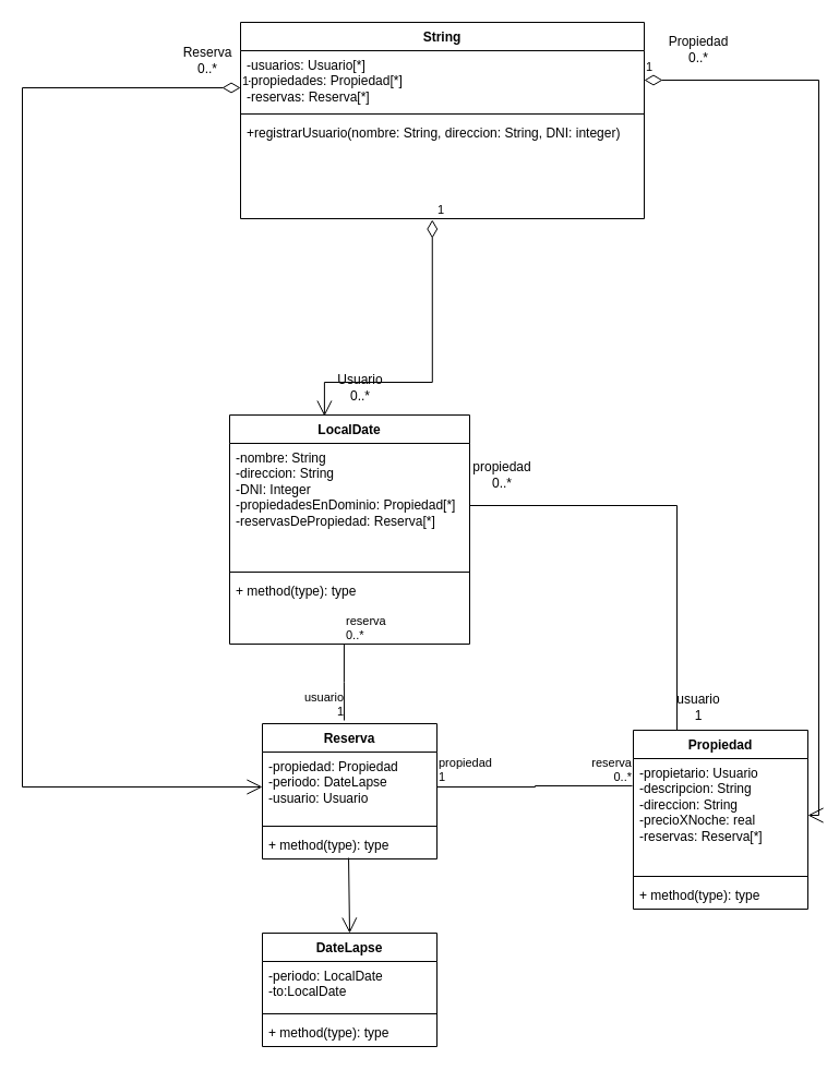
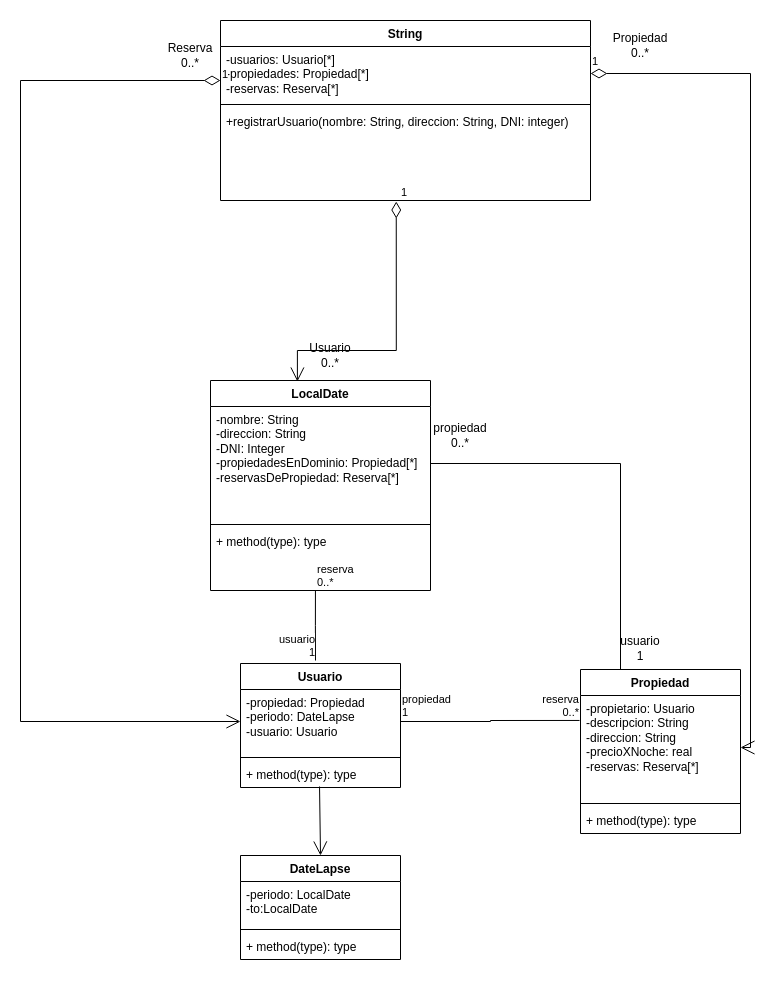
  <mxCell id="0" />
  <mxCell id="1" parent="0" />
  <mxCell id="2" value="LocalDate" style="swimlane;fontStyle=1;align=center;verticalAlign=top;childLayout=stackLayout;horizontal=1;startSize=26;horizontalStack=0;resizeParent=1;resizeParentMax=0;resizeLast=0;collapsible=1;marginBottom=0;whiteSpace=wrap;html=1;" parent="1" vertex="1"><mxGeometry x="210" y="380" width="220" height="210" as="geometry" /></mxCell>
  <mxCell id="3" value="-nombre: String&lt;br&gt;-direccion: String&lt;br&gt;-DNI: Integer&lt;br&gt;-propiedadesEnDominio: Propiedad[*]&amp;nbsp;&lt;br&gt;-reservasDePropiedad: Reserva[*]" style="text;strokeColor=none;fillColor=none;align=left;verticalAlign=top;spacingLeft=4;spacingRight=4;overflow=hidden;rotatable=0;points=[[0,0.5],[1,0.5]];portConstraint=eastwest;whiteSpace=wrap;html=1;" parent="2" vertex="1"><mxGeometry y="26" width="220" height="114" as="geometry" /></mxCell>
  <mxCell id="4" value="" style="line;strokeWidth=1;fillColor=none;align=left;verticalAlign=middle;spacingTop=-1;spacingLeft=3;spacingRight=3;rotatable=0;labelPosition=right;points=[];portConstraint=eastwest;strokeColor=inherit;" parent="2" vertex="1"><mxGeometry y="140" width="220" height="8" as="geometry" /></mxCell>
  <mxCell id="5" value="+ method(type): type" style="text;strokeColor=none;fillColor=none;align=left;verticalAlign=top;spacingLeft=4;spacingRight=4;overflow=hidden;rotatable=0;points=[[0,0.5],[1,0.5]];portConstraint=eastwest;whiteSpace=wrap;html=1;" parent="2" vertex="1"><mxGeometry y="148" width="220" height="62" as="geometry" /></mxCell>
  <mxCell id="6" value="Propiedad" style="swimlane;fontStyle=1;align=center;verticalAlign=top;childLayout=stackLayout;horizontal=1;startSize=26;horizontalStack=0;resizeParent=1;resizeParentMax=0;resizeLast=0;collapsible=1;marginBottom=0;whiteSpace=wrap;html=1;" parent="1" vertex="1"><mxGeometry x="580" y="669" width="160" height="164" as="geometry" /></mxCell>
  <mxCell id="7" value="-propietario: Usuario&lt;br&gt;-descripcion: String&lt;br&gt;-direccion: String&lt;br&gt;-precioXNoche: real&lt;br&gt;-reservas: Reserva[*]" style="text;strokeColor=none;fillColor=none;align=left;verticalAlign=top;spacingLeft=4;spacingRight=4;overflow=hidden;rotatable=0;points=[[0,0.5],[1,0.5]];portConstraint=eastwest;whiteSpace=wrap;html=1;" parent="6" vertex="1"><mxGeometry y="26" width="160" height="104" as="geometry" /></mxCell>
  <mxCell id="8" value="" style="line;strokeWidth=1;fillColor=none;align=left;verticalAlign=middle;spacingTop=-1;spacingLeft=3;spacingRight=3;rotatable=0;labelPosition=right;points=[];portConstraint=eastwest;strokeColor=inherit;" parent="6" vertex="1"><mxGeometry y="130" width="160" height="8" as="geometry" /></mxCell>
  <mxCell id="9" value="+ method(type): type" style="text;strokeColor=none;fillColor=none;align=left;verticalAlign=top;spacingLeft=4;spacingRight=4;overflow=hidden;rotatable=0;points=[[0,0.5],[1,0.5]];portConstraint=eastwest;whiteSpace=wrap;html=1;" parent="6" vertex="1"><mxGeometry y="138" width="160" height="26" as="geometry" /></mxCell>
- <mxCell id="10" value="Reserva" style="swimlane;fontStyle=1;align=center;verticalAlign=top;childLayout=stackLayout;horizontal=1;startSize=26;horizontalStack=0;resizeParent=1;resizeParentMax=0;resizeLast=0;collapsible=1;marginBottom=0;whiteSpace=wrap;html=1;" parent="1" vertex="1"><mxGeometry x="240" y="663" width="160" height="124" as="geometry" /></mxCell>
+ <mxCell id="10" value="Usuario" style="swimlane;fontStyle=1;align=center;verticalAlign=top;childLayout=stackLayout;horizontal=1;startSize=26;horizontalStack=0;resizeParent=1;resizeParentMax=0;resizeLast=0;collapsible=1;marginBottom=0;whiteSpace=wrap;html=1;" parent="1" vertex="1"><mxGeometry x="240" y="663" width="160" height="124" as="geometry" /></mxCell>
  <mxCell id="11" value="-propiedad: Propiedad&lt;br&gt;-periodo: DateLapse&lt;br&gt;-usuario: Usuario" style="text;strokeColor=none;fillColor=none;align=left;verticalAlign=top;spacingLeft=4;spacingRight=4;overflow=hidden;rotatable=0;points=[[0,0.5],[1,0.5]];portConstraint=eastwest;whiteSpace=wrap;html=1;" parent="10" vertex="1"><mxGeometry y="26" width="160" height="64" as="geometry" /></mxCell>
  <mxCell id="12" value="" style="line;strokeWidth=1;fillColor=none;align=left;verticalAlign=middle;spacingTop=-1;spacingLeft=3;spacingRight=3;rotatable=0;labelPosition=right;points=[];portConstraint=eastwest;strokeColor=inherit;" parent="10" vertex="1"><mxGeometry y="90" width="160" height="8" as="geometry" /></mxCell>
  <mxCell id="13" value="+ method(type): type" style="text;strokeColor=none;fillColor=none;align=left;verticalAlign=top;spacingLeft=4;spacingRight=4;overflow=hidden;rotatable=0;points=[[0,0.5],[1,0.5]];portConstraint=eastwest;whiteSpace=wrap;html=1;" parent="10" vertex="1"><mxGeometry y="98" width="160" height="26" as="geometry" /></mxCell>
  <mxCell id="14" value="String" style="swimlane;fontStyle=1;align=center;verticalAlign=top;childLayout=stackLayout;horizontal=1;startSize=26;horizontalStack=0;resizeParent=1;resizeParentMax=0;resizeLast=0;collapsible=1;marginBottom=0;whiteSpace=wrap;html=1;" parent="1" vertex="1"><mxGeometry x="220" y="20" width="370" height="180" as="geometry" /></mxCell>
  <mxCell id="15" value="-usuarios: Usuario[*]&amp;nbsp;&lt;br&gt;-propiedades: Propiedad[*]&lt;br&gt;-reservas: Reserva[*]" style="text;strokeColor=none;fillColor=none;align=left;verticalAlign=top;spacingLeft=4;spacingRight=4;overflow=hidden;rotatable=0;points=[[0,0.5],[1,0.5]];portConstraint=eastwest;whiteSpace=wrap;html=1;" parent="14" vertex="1"><mxGeometry y="26" width="370" height="54" as="geometry" /></mxCell>
  <mxCell id="16" value="" style="line;strokeWidth=1;fillColor=none;align=left;verticalAlign=middle;spacingTop=-1;spacingLeft=3;spacingRight=3;rotatable=0;labelPosition=right;points=[];portConstraint=eastwest;strokeColor=inherit;" parent="14" vertex="1"><mxGeometry y="80" width="370" height="8" as="geometry" /></mxCell>
  <mxCell id="17" value="+registrarUsuario(nombre: String, direccion: String, DNI: integer)" style="text;strokeColor=none;fillColor=none;align=left;verticalAlign=top;spacingLeft=4;spacingRight=4;overflow=hidden;rotatable=0;points=[[0,0.5],[1,0.5]];portConstraint=eastwest;whiteSpace=wrap;html=1;" parent="14" vertex="1"><mxGeometry y="88" width="370" height="92" as="geometry" /></mxCell>
  <mxCell id="18" value="DateLapse" style="swimlane;fontStyle=1;align=center;verticalAlign=top;childLayout=stackLayout;horizontal=1;startSize=26;horizontalStack=0;resizeParent=1;resizeParentMax=0;resizeLast=0;collapsible=1;marginBottom=0;whiteSpace=wrap;html=1;" parent="1" vertex="1"><mxGeometry x="240" y="855" width="160" height="104" as="geometry" /></mxCell>
  <mxCell id="19" value="-periodo: LocalDate&lt;br&gt;-to:LocalDate" style="text;strokeColor=none;fillColor=none;align=left;verticalAlign=top;spacingLeft=4;spacingRight=4;overflow=hidden;rotatable=0;points=[[0,0.5],[1,0.5]];portConstraint=eastwest;whiteSpace=wrap;html=1;" parent="18" vertex="1"><mxGeometry y="26" width="160" height="44" as="geometry" /></mxCell>
  <mxCell id="20" value="" style="line;strokeWidth=1;fillColor=none;align=left;verticalAlign=middle;spacingTop=-1;spacingLeft=3;spacingRight=3;rotatable=0;labelPosition=right;points=[];portConstraint=eastwest;strokeColor=inherit;" parent="18" vertex="1"><mxGeometry y="70" width="160" height="8" as="geometry" /></mxCell>
  <mxCell id="21" value="+ method(type): type" style="text;strokeColor=none;fillColor=none;align=left;verticalAlign=top;spacingLeft=4;spacingRight=4;overflow=hidden;rotatable=0;points=[[0,0.5],[1,0.5]];portConstraint=eastwest;whiteSpace=wrap;html=1;" parent="18" vertex="1"><mxGeometry y="78" width="160" height="26" as="geometry" /></mxCell>
  <mxCell id="22" value="" style="endArrow=open;endFill=1;endSize=12;html=1;rounded=0;entryX=0.5;entryY=0;entryDx=0;entryDy=0;exitX=0.494;exitY=0.962;exitDx=0;exitDy=0;exitPerimeter=0;" parent="1" source="13" target="18" edge="1"><mxGeometry width="160" relative="1" as="geometry"><mxPoint x="570" y="650" as="sourcePoint" /><mxPoint x="730" y="650" as="targetPoint" /></mxGeometry></mxCell>
  <mxCell id="23" value="Usuario&lt;br&gt;0..*" style="text;strokeColor=none;align=center;fillColor=none;html=1;verticalAlign=middle;whiteSpace=wrap;rounded=0;" parent="1" vertex="1"><mxGeometry x="300" y="340" width="60" height="30" as="geometry" /></mxCell>
  <mxCell id="24" value="" style="endArrow=none;html=1;edgeStyle=orthogonalEdgeStyle;rounded=0;exitX=1;exitY=0.5;exitDx=0;exitDy=0;entryX=0.25;entryY=0;entryDx=0;entryDy=0;" parent="1" source="3" target="6" edge="1"><mxGeometry relative="1" as="geometry"><mxPoint x="730" y="610" as="sourcePoint" /><mxPoint x="890" y="610" as="targetPoint" /></mxGeometry></mxCell>
  <mxCell id="25" value="&lt;br&gt;" style="edgeLabel;resizable=0;html=1;align=left;verticalAlign=bottom;" parent="24" connectable="0" vertex="1"><mxGeometry x="-1" relative="1" as="geometry" /></mxCell>
  <mxCell id="26" value="&lt;br&gt;" style="edgeLabel;resizable=0;html=1;align=right;verticalAlign=bottom;" parent="24" connectable="0" vertex="1"><mxGeometry x="1" relative="1" as="geometry" /></mxCell>
  <mxCell id="27" value="" style="endArrow=none;html=1;edgeStyle=orthogonalEdgeStyle;rounded=0;exitX=0.477;exitY=1;exitDx=0;exitDy=0;exitPerimeter=0;" edge="1" parent="1" source="5"><mxGeometry relative="1" as="geometry"><mxPoint x="290" y="630" as="sourcePoint" /><mxPoint x="315" y="660" as="targetPoint" /></mxGeometry></mxCell>
  <mxCell id="28" value="reserva&lt;br&gt;0..*" style="edgeLabel;resizable=0;html=1;align=left;verticalAlign=bottom;" connectable="0" vertex="1" parent="27"><mxGeometry x="-1" relative="1" as="geometry" /></mxCell>
  <mxCell id="29" value="usuario&lt;br&gt;1" style="edgeLabel;resizable=0;html=1;align=right;verticalAlign=bottom;" connectable="0" vertex="1" parent="27"><mxGeometry x="1" relative="1" as="geometry" /></mxCell>
  <mxCell id="30" value="propiedad&lt;br&gt;0..*" style="text;strokeColor=none;align=center;fillColor=none;html=1;verticalAlign=middle;whiteSpace=wrap;rounded=0;" vertex="1" parent="1"><mxGeometry x="430" y="420" width="60" height="30" as="geometry" /></mxCell>
  <mxCell id="31" value="usuario&lt;br&gt;1" style="text;strokeColor=none;align=center;fillColor=none;html=1;verticalAlign=middle;whiteSpace=wrap;rounded=0;" vertex="1" parent="1"><mxGeometry x="610" y="633" width="60" height="30" as="geometry" /></mxCell>
  <mxCell id="32" value="1" style="endArrow=open;html=1;endSize=12;startArrow=diamondThin;startSize=14;startFill=0;edgeStyle=orthogonalEdgeStyle;align=left;verticalAlign=bottom;rounded=0;entryX=0;entryY=0.5;entryDx=0;entryDy=0;" edge="1" parent="1" source="15" target="11"><mxGeometry x="-1" y="3" relative="1" as="geometry"><mxPoint x="210" y="164" as="sourcePoint" /><mxPoint x="110" y="541" as="targetPoint" /><Array as="points"><mxPoint x="20" y="80" /><mxPoint x="20" y="721" /></Array></mxGeometry></mxCell>
  <mxCell id="33" value="Reserva&lt;br&gt;0..*" style="text;strokeColor=none;align=center;fillColor=none;html=1;verticalAlign=middle;whiteSpace=wrap;rounded=0;" vertex="1" parent="1"><mxGeometry x="160" y="40" width="60" height="30" as="geometry" /></mxCell>
  <mxCell id="34" value="1" style="endArrow=open;html=1;endSize=12;startArrow=diamondThin;startSize=14;startFill=0;edgeStyle=orthogonalEdgeStyle;align=left;verticalAlign=bottom;rounded=0;exitX=1;exitY=0.5;exitDx=0;exitDy=0;entryX=1;entryY=0.5;entryDx=0;entryDy=0;" edge="1" parent="1" source="15" target="7"><mxGeometry x="-1" y="3" relative="1" as="geometry"><mxPoint x="500" y="210" as="sourcePoint" /><mxPoint x="921" y="751" as="targetPoint" /></mxGeometry></mxCell>
  <mxCell id="35" value="Propiedad&lt;br&gt;0..*" style="text;strokeColor=none;align=center;fillColor=none;html=1;verticalAlign=middle;whiteSpace=wrap;rounded=0;" vertex="1" parent="1"><mxGeometry x="610" y="30" width="60" height="30" as="geometry" /></mxCell>
  <mxCell id="36" value="1" style="endArrow=open;html=1;endSize=12;startArrow=diamondThin;startSize=14;startFill=0;edgeStyle=orthogonalEdgeStyle;align=left;verticalAlign=bottom;rounded=0;exitX=0.475;exitY=1.011;exitDx=0;exitDy=0;exitPerimeter=0;entryX=0.395;entryY=0.005;entryDx=0;entryDy=0;entryPerimeter=0;" edge="1" parent="1" source="17" target="2"><mxGeometry x="-1" y="3" relative="1" as="geometry"><mxPoint x="290" y="280" as="sourcePoint" /><mxPoint x="300" y="350" as="targetPoint" /><Array as="points"><mxPoint x="296" y="350" /></Array></mxGeometry></mxCell>
  <mxCell id="37" value="" style="endArrow=none;html=1;edgeStyle=orthogonalEdgeStyle;rounded=0;exitX=1;exitY=0.5;exitDx=0;exitDy=0;entryX=-0.006;entryY=0.24;entryDx=0;entryDy=0;entryPerimeter=0;" edge="1" parent="1" source="11" target="7"><mxGeometry relative="1" as="geometry"><mxPoint x="410" y="724.5" as="sourcePoint" /><mxPoint x="570" y="724.5" as="targetPoint" /></mxGeometry></mxCell>
  <mxCell id="38" value="propiedad&amp;nbsp;&lt;br&gt;1" style="edgeLabel;resizable=0;html=1;align=left;verticalAlign=bottom;" connectable="0" vertex="1" parent="37"><mxGeometry x="-1" relative="1" as="geometry"><mxPoint y="-1" as="offset" /></mxGeometry></mxCell>
  <mxCell id="39" value="reserva&lt;br&gt;0..*" style="edgeLabel;resizable=0;html=1;align=right;verticalAlign=bottom;" connectable="0" vertex="1" parent="37"><mxGeometry x="1" relative="1" as="geometry" /></mxCell>
